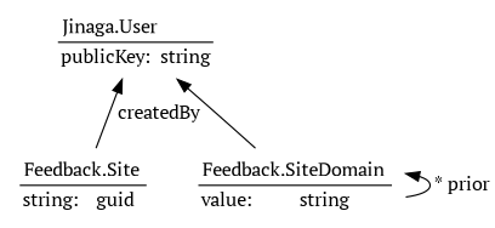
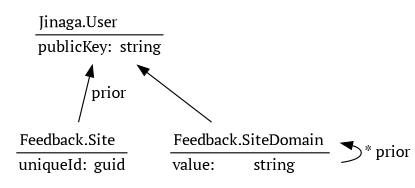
  digraph {
    fontname="PT Serif"
    rankdir=BT
    node [fontname="PT Serif" shape=none]
    edge [fontname="PT Serif"]
    n1 [label=<     <TABLE border="0" cellborder="0">     <tr><td align="left" colspan="2" border="1" sides="B">Jinaga.User</td></tr>     <tr><td align="left">publicKey:</td><td align="left">string</td></tr>     </TABLE>>]
-   n2 [label=<     <TABLE border="0" cellborder="0">     <tr><td align="left" colspan="2" border="1" sides="B">Feedback.Site</td></tr>     <tr><td align="left">string:</td><td align="left">guid</td></tr>     </TABLE>>]
+   n2 [label=<     <TABLE border="0" cellborder="0">     <tr><td align="left" colspan="2" border="1" sides="B">Feedback.Site</td></tr>     <tr><td align="left">uniqueId:</td><td align="left">guid</td></tr>     </TABLE>>]
    n3 [label=<     <TABLE border="0" cellborder="0">     <tr><td align="left" colspan="2" border="1" sides="B">Feedback.SiteDomain</td></tr>     <tr><td align="left">value:</td><td align="left">string</td></tr>     </TABLE>>]
-   n2 -> n1 [label=" createdBy"]
+   n2 -> n1 [label=" prior"]
    n3 -> n1
    n3 -> n3 [label=" * prior"]
  }
